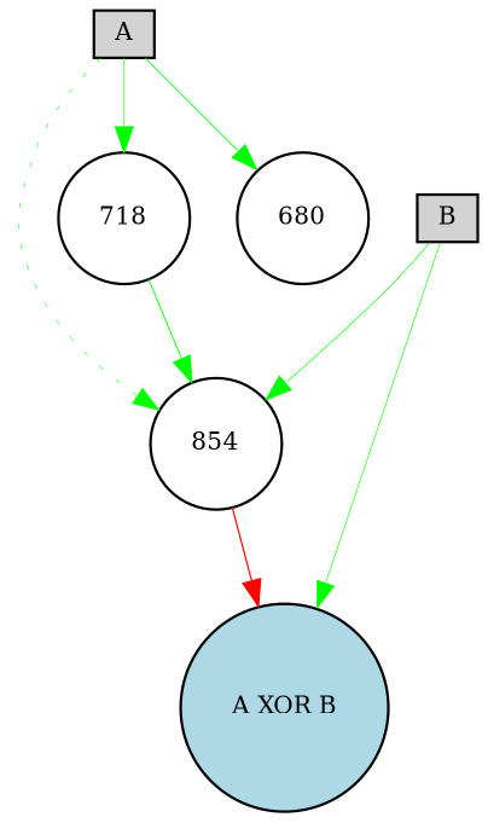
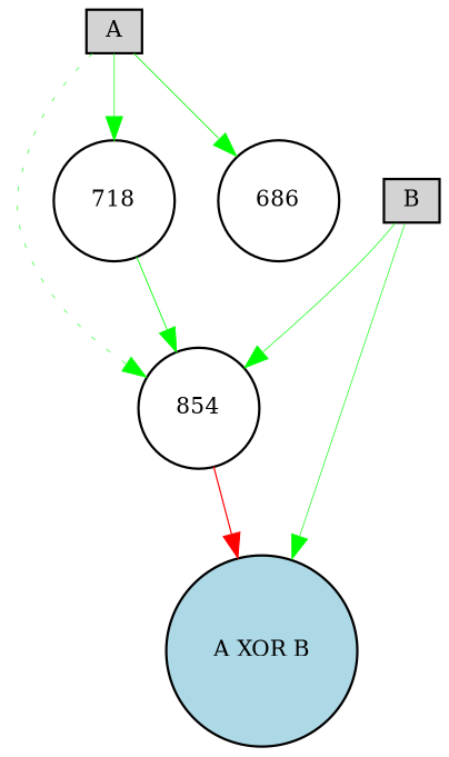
  digraph {
    node [fillcolor=white fontsize=9 shape=circle style=filled]
    edge [color=green style=solid]
    A [fillcolor=lightgray height=0.2 shape=box width=0.2]
    n2 [height=0.2 label=854 width=0.2]
    718 [height=0.2 width=0.2]
-   680 [height=0.2 width=0.2]
+   680 [height=0.2 width=0.2 label=686]
    "A XOR B" [fillcolor=lightblue height=0.2 width=0.2]
    B [fillcolor=lightgray height=0.2 shape=box width=0.2]
    A -> n2 [penwidth=0.2530947768003199 style=dotted]
    A -> 718 [penwidth=0.3013182835331546]
    A -> 680 [penwidth=0.3771078809485048]
    n2 -> "A XOR B" [color=red penwidth=0.5310069793524547]
    718 -> n2 [penwidth=0.38089420042373157]
    B -> n2 [penwidth=0.30376845718663015]
    B -> "A XOR B" [penwidth=0.2838064931403005]
  }
